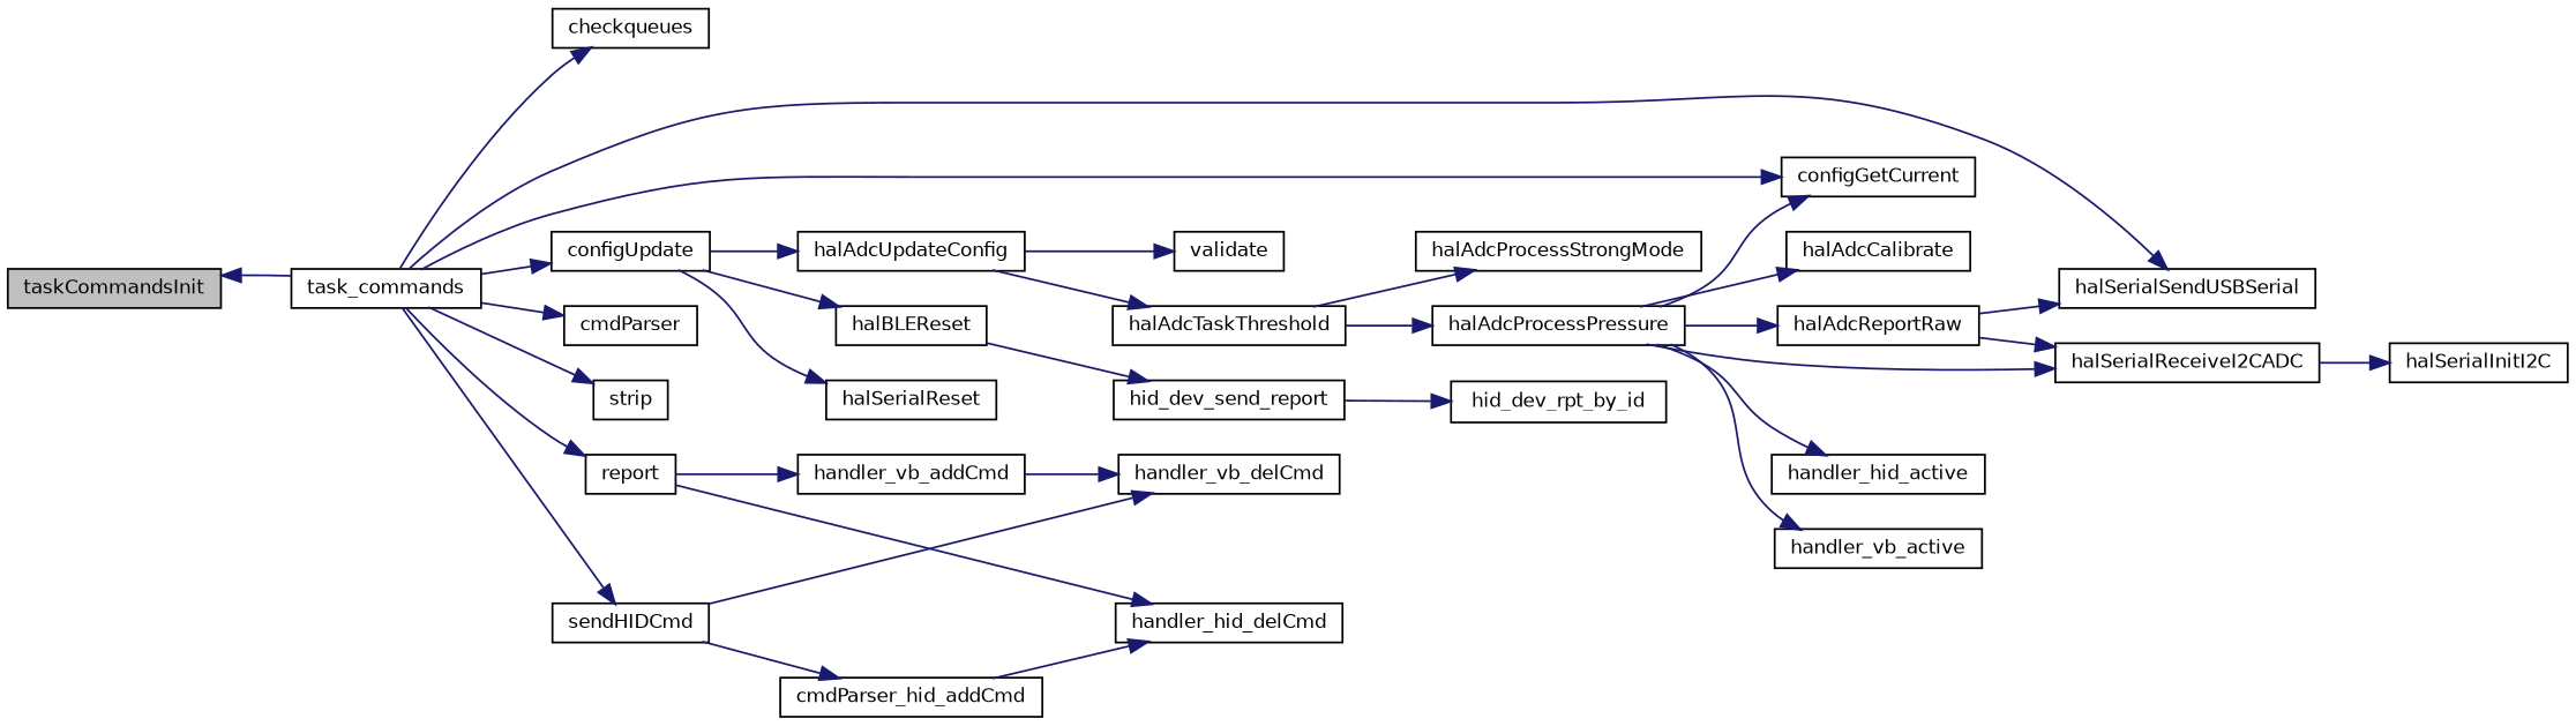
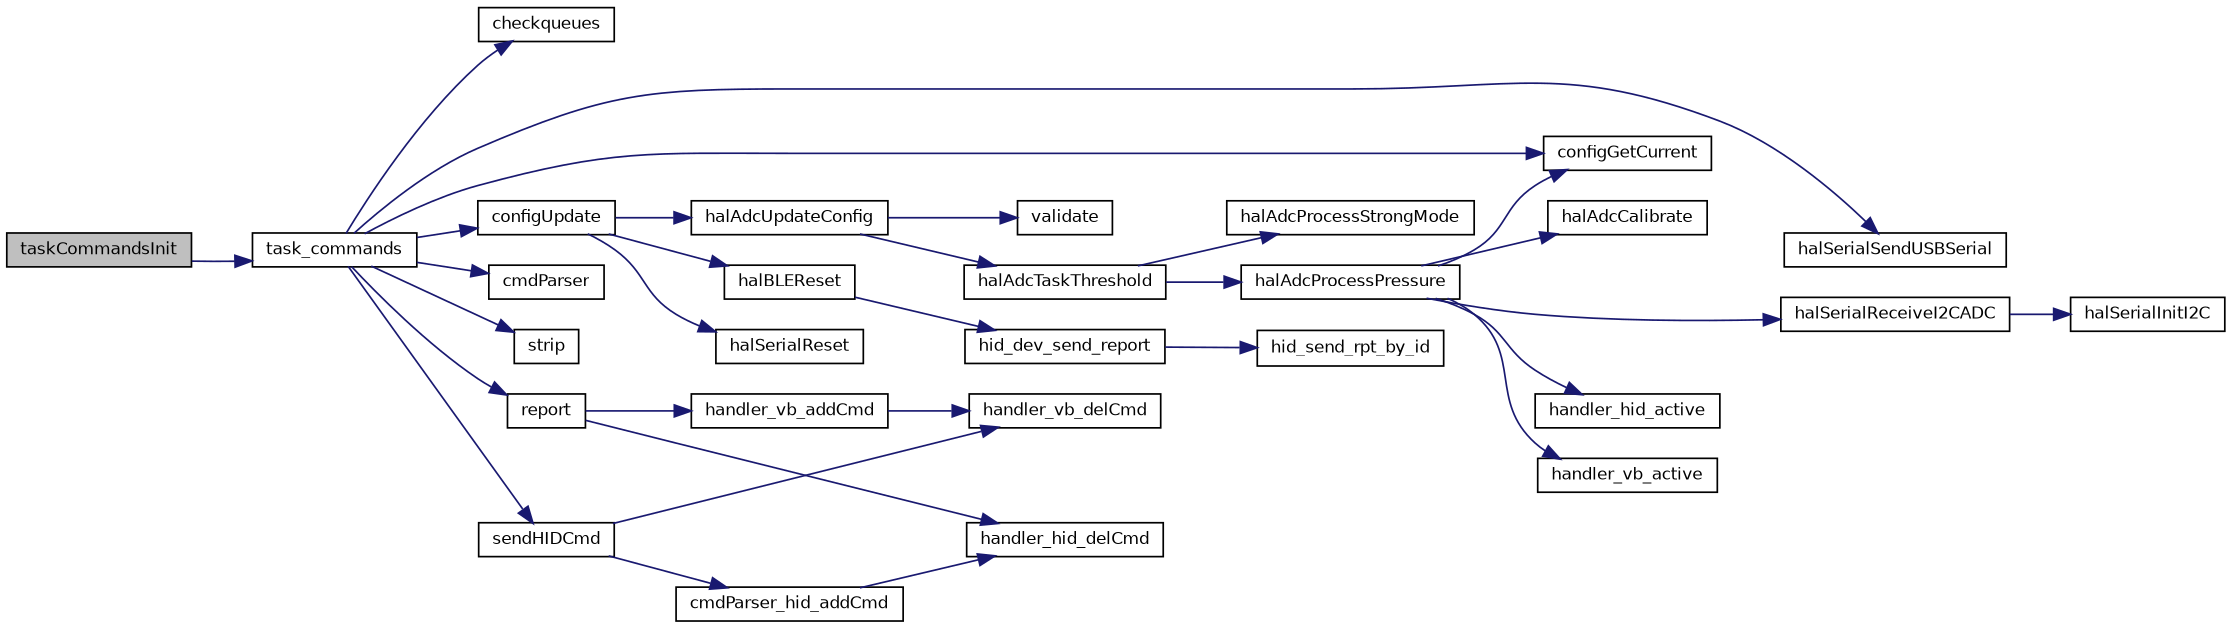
  digraph {
    rankdir=LR
    node [color=black fillcolor=white fontname=Helvetica fontsize=10 shape=record style=filled]
    edge [color=midnightblue fontname=Helvetica fontsize=10 labelfontname=Helvetica labelfontsize=10 style=solid]
    n1 [fillcolor=grey75 fontcolor=black height=0.2 label=taskCommandsInit width=0.4]
    n2 [height=0.2 label=task_commands width=0.4]
    n3 [height=0.2 label=checkqueues width=0.4]
    n4 [height=0.2 label=configGetCurrent width=0.4]
    n5 [height=0.2 label=cmdParser width=0.4]
    n6 [height=0.2 label=halSerialSendUSBSerial width=0.4]
    n7 [height=0.2 label=strip width=0.4]
    n8 [height=0.2 label=report width=0.4]
    n9 [height=0.2 label=sendHIDCmd width=0.4]
    n10 [height=0.2 label=configUpdate width=0.4]
    n11 [height=0.2 label=handler_hid_delCmd width=0.4]
    n12 [height=0.2 label=handler_vb_addCmd width=0.4]
    n13 [height=0.2 label=handler_vb_delCmd width=0.4]
    n14 [height=0.2 label=cmdParser_hid_addCmd width=0.4]
    n15 [height=0.2 label=halAdcUpdateConfig width=0.4]
    n16 [height=0.2 label=halBLEReset width=0.4]
    n17 [height=0.2 label=halSerialReset width=0.4]
    n18 [height=0.2 label=validate width=0.4]
    n19 [height=0.2 label=halAdcTaskThreshold width=0.4]
    n20 [height=0.2 label=hid_dev_send_report width=0.4]
    n21 [height=0.2 label=halAdcProcessStrongMode width=0.4]
    n22 [height=0.2 label=halAdcProcessPressure width=0.4]
-   n23 [height=0.2 label=halAdcReportRaw width=0.4]
    n24 [height=0.2 label=halSerialReceiveI2CADC width=0.4]
    n25 [height=0.2 label=handler_hid_active width=0.4]
    n26 [height=0.2 label=handler_vb_active width=0.4]
    n27 [height=0.2 label=halAdcCalibrate width=0.4]
    n28 [height=0.2 label=halSerialInitI2C width=0.4]
-   n29 [height=0.2 label=hid_dev_rpt_by_id width=0.4]
-   n2 -> n1
+   n29 [height=0.2 label=hid_send_rpt_by_id width=0.4]
+   n1 -> n2
    n2 -> n3
    n2 -> n4
    n2 -> n5
    n2 -> n6
    n2 -> n7
    n2 -> n8
    n2 -> n9
    n2 -> n10
    n8 -> n11
    n8 -> n12
    n9 -> n13
    n9 -> n14
    n10 -> n15
    n10 -> n16
    n10 -> n17
    n12 -> n13
    n14 -> n11
    n15 -> n18
    n15 -> n19
    n16 -> n20
    n19 -> n21
    n19 -> n22
    n20 -> n29
    n22 -> n4
-   n22 -> n23
    n22 -> n24
    n22 -> n25
    n22 -> n26
    n22 -> n27
-   n23 -> n6
-   n23 -> n24
    n24 -> n28
  }
